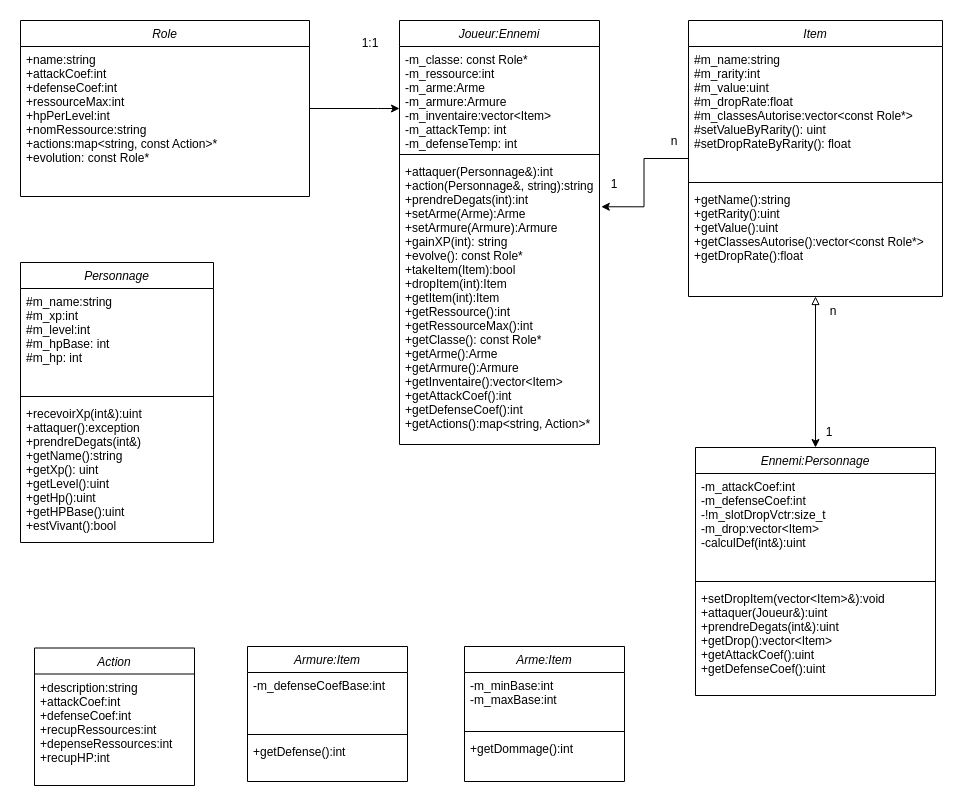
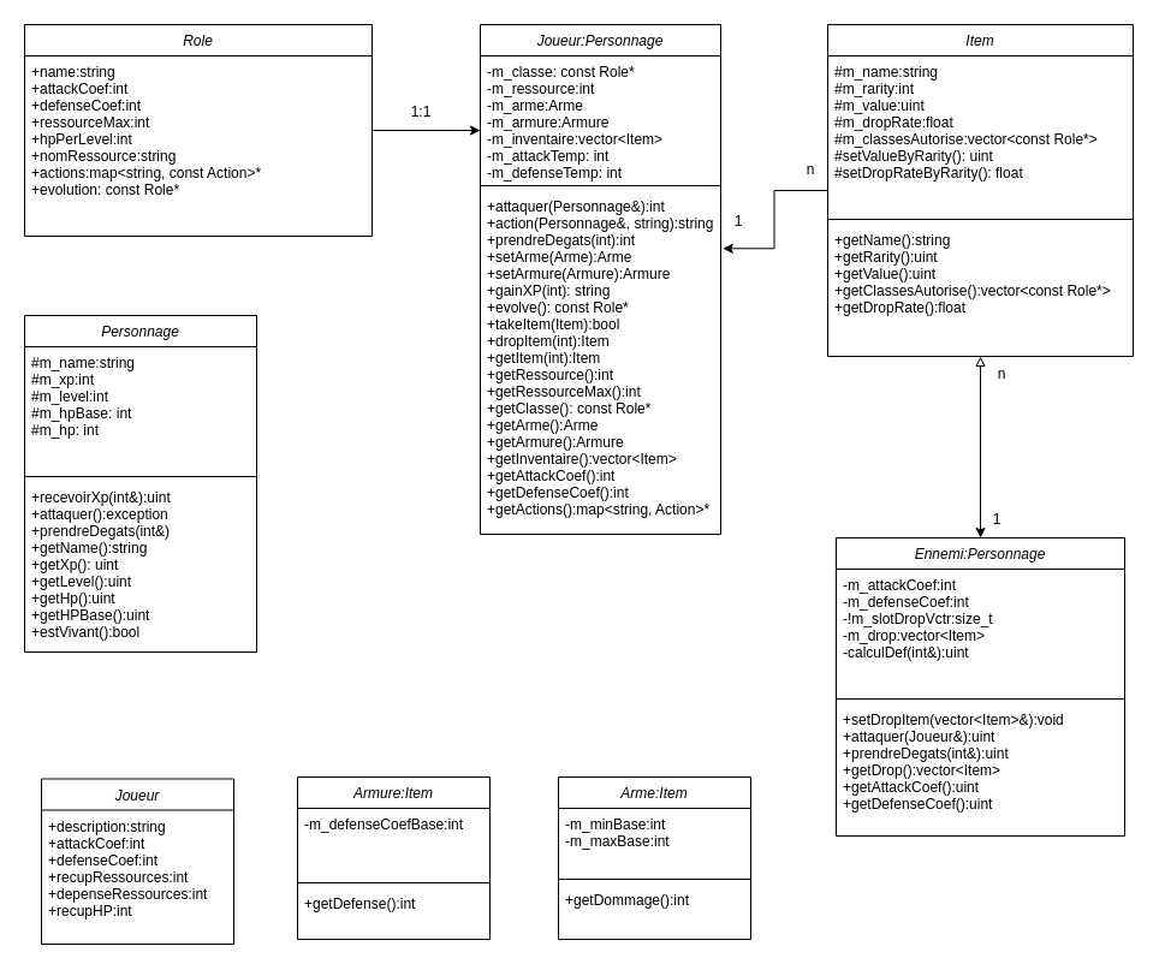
  <mxCell id="0" />
  <mxCell id="1" parent="0" />
  <mxCell id="2" value="Personnage" style="swimlane;fontStyle=2;align=center;verticalAlign=top;childLayout=stackLayout;horizontal=1;startSize=26;horizontalStack=0;resizeParent=1;resizeLast=0;collapsible=1;marginBottom=0;rounded=0;shadow=0;strokeWidth=1;" parent="1" vertex="1"><mxGeometry x="20" y="262" width="193" height="280" as="geometry"><mxRectangle x="230" y="140" width="160" height="26" as="alternateBounds" /></mxGeometry></mxCell>
  <mxCell id="3" value="#m_name:string&#10;#m_xp:int&#10;#m_level:int&#10;#m_hpBase: int&#10;#m_hp: int&#10;" style="text;align=left;verticalAlign=top;spacingLeft=4;spacingRight=4;overflow=hidden;rotatable=0;points=[[0,0.5],[1,0.5]];portConstraint=eastwest;" parent="2" vertex="1"><mxGeometry y="26" width="193" height="104" as="geometry" /></mxCell>
  <mxCell id="4" value="" style="line;html=1;strokeWidth=1;align=left;verticalAlign=middle;spacingTop=-1;spacingLeft=3;spacingRight=3;rotatable=0;labelPosition=right;points=[];portConstraint=eastwest;" parent="2" vertex="1"><mxGeometry y="130" width="193" height="8" as="geometry" /></mxCell>
  <mxCell id="5" value="+recevoirXp(int&amp;):uint&#10;+attaquer():exception&#10;+prendreDegats(int&amp;)&#10;+getName():string&#10;+getXp(): uint&#10;+getLevel():uint&#10;+getHp():uint&#10;+getHPBase():uint&#10;+estVivant():bool" style="text;align=left;verticalAlign=top;spacingLeft=4;spacingRight=4;overflow=hidden;rotatable=0;points=[[0,0.5],[1,0.5]];portConstraint=eastwest;fontStyle=0" parent="2" vertex="1"><mxGeometry y="138" width="193" height="142" as="geometry" /></mxCell>
- <mxCell id="6" value="Joueur:Ennemi" style="swimlane;fontStyle=2;align=center;verticalAlign=top;childLayout=stackLayout;horizontal=1;startSize=26;horizontalStack=0;resizeParent=1;resizeLast=0;collapsible=1;marginBottom=0;rounded=0;shadow=0;strokeWidth=1;" parent="1" vertex="1"><mxGeometry x="399" y="20" width="200" height="424" as="geometry"><mxRectangle x="230" y="140" width="160" height="26" as="alternateBounds" /></mxGeometry></mxCell>
+ <mxCell id="6" value="Joueur:Personnage" style="swimlane;fontStyle=2;align=center;verticalAlign=top;childLayout=stackLayout;horizontal=1;startSize=26;horizontalStack=0;resizeParent=1;resizeLast=0;collapsible=1;marginBottom=0;rounded=0;shadow=0;strokeWidth=1;" parent="1" vertex="1"><mxGeometry x="399" y="20" width="200" height="424" as="geometry"><mxRectangle x="230" y="140" width="160" height="26" as="alternateBounds" /></mxGeometry></mxCell>
  <mxCell id="7" value="-m_classe: const Role*&#10;-m_ressource:int&#10;-m_arme:Arme&#10;-m_armure:Armure&#10;-m_inventaire:vector&lt;Item&gt;&#10;-m_attackTemp: int&#10;-m_defenseTemp: int" style="text;align=left;verticalAlign=top;spacingLeft=4;spacingRight=4;overflow=hidden;rotatable=0;points=[[0,0.5],[1,0.5]];portConstraint=eastwest;" parent="6" vertex="1"><mxGeometry y="26" width="200" height="104" as="geometry" /></mxCell>
  <mxCell id="8" value="" style="line;html=1;strokeWidth=1;align=left;verticalAlign=middle;spacingTop=-1;spacingLeft=3;spacingRight=3;rotatable=0;labelPosition=right;points=[];portConstraint=eastwest;" parent="6" vertex="1"><mxGeometry y="130" width="200" height="8" as="geometry" /></mxCell>
  <mxCell id="9" value="+attaquer(Personnage&amp;):int&#10;+action(Personnage&amp;, string):string&#10;+prendreDegats(int):int&#10;+setArme(Arme):Arme&#10;+setArmure(Armure):Armure&#10;+gainXP(int): string&#10;+evolve(): const Role*&#10;+takeItem(Item):bool&#10;+dropItem(int):Item&#10;+getItem(int):Item&#10;+getRessource():int&#10;+getRessourceMax():int&#10;+getClasse(): const Role*&#10;+getArme():Arme&#10;+getArmure():Armure&#10;+getInventaire():vector&lt;Item&gt;&#10;+getAttackCoef():int&#10;+getDefenseCoef():int&#10;+getActions():map&lt;string, Action&gt;*" style="text;align=left;verticalAlign=top;spacingLeft=4;spacingRight=4;overflow=hidden;rotatable=0;points=[[0,0.5],[1,0.5]];portConstraint=eastwest;" parent="6" vertex="1"><mxGeometry y="138" width="200" height="284" as="geometry" /></mxCell>
  <mxCell id="10" value="Armure:Item" style="swimlane;fontStyle=2;align=center;verticalAlign=top;childLayout=stackLayout;horizontal=1;startSize=26;horizontalStack=0;resizeParent=1;resizeLast=0;collapsible=1;marginBottom=0;rounded=0;shadow=0;strokeWidth=1;" parent="1" vertex="1"><mxGeometry x="247" y="646" width="160" height="135" as="geometry"><mxRectangle x="230" y="140" width="160" height="26" as="alternateBounds" /></mxGeometry></mxCell>
  <mxCell id="11" value="-m_defenseCoefBase:int" style="text;align=left;verticalAlign=top;spacingLeft=4;spacingRight=4;overflow=hidden;rotatable=0;points=[[0,0.5],[1,0.5]];portConstraint=eastwest;" parent="10" vertex="1"><mxGeometry y="26" width="160" height="58" as="geometry" /></mxCell>
  <mxCell id="12" value="" style="line;html=1;strokeWidth=1;align=left;verticalAlign=middle;spacingTop=-1;spacingLeft=3;spacingRight=3;rotatable=0;labelPosition=right;points=[];portConstraint=eastwest;" parent="10" vertex="1"><mxGeometry y="84" width="160" height="8" as="geometry" /></mxCell>
  <mxCell id="13" value="+getDefense():int" style="text;align=left;verticalAlign=top;spacingLeft=4;spacingRight=4;overflow=hidden;rotatable=0;points=[[0,0.5],[1,0.5]];portConstraint=eastwest;" parent="10" vertex="1"><mxGeometry y="92" width="160" height="42" as="geometry" /></mxCell>
  <mxCell id="14" value="Arme:Item" style="swimlane;fontStyle=2;align=center;verticalAlign=top;childLayout=stackLayout;horizontal=1;startSize=26;horizontalStack=0;resizeParent=1;resizeLast=0;collapsible=1;marginBottom=0;rounded=0;shadow=0;strokeWidth=1;" parent="1" vertex="1"><mxGeometry x="464" y="646" width="160" height="135" as="geometry"><mxRectangle x="230" y="140" width="160" height="26" as="alternateBounds" /></mxGeometry></mxCell>
  <mxCell id="15" value="-m_minBase:int&#10;-m_maxBase:int" style="text;align=left;verticalAlign=top;spacingLeft=4;spacingRight=4;overflow=hidden;rotatable=0;points=[[0,0.5],[1,0.5]];portConstraint=eastwest;" parent="14" vertex="1"><mxGeometry y="26" width="160" height="55" as="geometry" /></mxCell>
  <mxCell id="16" value="" style="line;html=1;strokeWidth=1;align=left;verticalAlign=middle;spacingTop=-1;spacingLeft=3;spacingRight=3;rotatable=0;labelPosition=right;points=[];portConstraint=eastwest;" parent="14" vertex="1"><mxGeometry y="81" width="160" height="8" as="geometry" /></mxCell>
  <mxCell id="17" value="+getDommage():int" style="text;align=left;verticalAlign=top;spacingLeft=4;spacingRight=4;overflow=hidden;rotatable=0;points=[[0,0.5],[1,0.5]];portConstraint=eastwest;" parent="14" vertex="1"><mxGeometry y="89" width="160" height="46" as="geometry" /></mxCell>
  <mxCell id="18" style="edgeStyle=orthogonalEdgeStyle;rounded=0;orthogonalLoop=1;jettySize=auto;html=1;entryX=1.009;entryY=0.17;entryDx=0;entryDy=0;entryPerimeter=0;" parent="1" source="19" target="9" edge="1"><mxGeometry relative="1" as="geometry" /></mxCell>
  <mxCell id="19" value="Item" style="swimlane;fontStyle=2;align=center;verticalAlign=top;childLayout=stackLayout;horizontal=1;startSize=26;horizontalStack=0;resizeParent=1;resizeLast=0;collapsible=1;marginBottom=0;rounded=0;shadow=0;strokeWidth=1;" parent="1" vertex="1"><mxGeometry x="688" y="20" width="254" height="276" as="geometry"><mxRectangle x="230" y="140" width="160" height="26" as="alternateBounds" /></mxGeometry></mxCell>
  <mxCell id="20" value="#m_name:string&#10;#m_rarity:int&#10;#m_value:uint&#10;#m_dropRate:float&#10;#m_classesAutorise:vector&lt;const Role*&gt;&#10;#setValueByRarity(): uint&#10;#setDropRateByRarity(): float" style="text;align=left;verticalAlign=top;spacingLeft=4;spacingRight=4;overflow=hidden;rotatable=0;points=[[0,0.5],[1,0.5]];portConstraint=eastwest;" parent="19" vertex="1"><mxGeometry y="26" width="254" height="132" as="geometry" /></mxCell>
  <mxCell id="21" value="" style="line;html=1;strokeWidth=1;align=left;verticalAlign=middle;spacingTop=-1;spacingLeft=3;spacingRight=3;rotatable=0;labelPosition=right;points=[];portConstraint=eastwest;" parent="19" vertex="1"><mxGeometry y="158" width="254" height="8" as="geometry" /></mxCell>
  <mxCell id="22" value="+getName():string&#10;+getRarity():uint&#10;+getValue():uint&#10;+getClassesAutorise():vector&lt;const Role*&gt;&#10;+getDropRate():float" style="text;align=left;verticalAlign=top;spacingLeft=4;spacingRight=4;overflow=hidden;rotatable=0;points=[[0,0.5],[1,0.5]];portConstraint=eastwest;" parent="19" vertex="1"><mxGeometry y="166" width="254" height="110" as="geometry" /></mxCell>
  <mxCell id="23" style="edgeStyle=orthogonalEdgeStyle;rounded=0;orthogonalLoop=1;jettySize=auto;html=1;fontColor=#FFD45E;endArrow=block;endFill=0;startArrow=classic;startFill=1;" edge="1" parent="1" source="24" target="19"><mxGeometry relative="1" as="geometry" /></mxCell>
  <mxCell id="24" value="Ennemi:Personnage" style="swimlane;fontStyle=2;align=center;verticalAlign=top;childLayout=stackLayout;horizontal=1;startSize=26;horizontalStack=0;resizeParent=1;resizeLast=0;collapsible=1;marginBottom=0;rounded=0;shadow=0;strokeWidth=1;" parent="1" vertex="1"><mxGeometry x="695" y="447" width="240" height="248" as="geometry"><mxRectangle x="230" y="140" width="160" height="26" as="alternateBounds" /></mxGeometry></mxCell>
  <mxCell id="25" value="-m_attackCoef:int&#10;-m_defenseCoef:int&#10;-!m_slotDropVctr:size_t&#10;-m_drop:vector&lt;Item&gt;&#10;-calculDef(int&amp;):uint" style="text;align=left;verticalAlign=top;spacingLeft=4;spacingRight=4;overflow=hidden;rotatable=0;points=[[0,0.5],[1,0.5]];portConstraint=eastwest;" parent="24" vertex="1"><mxGeometry y="26" width="240" height="104" as="geometry" /></mxCell>
  <mxCell id="26" value="" style="line;html=1;strokeWidth=1;align=left;verticalAlign=middle;spacingTop=-1;spacingLeft=3;spacingRight=3;rotatable=0;labelPosition=right;points=[];portConstraint=eastwest;" parent="24" vertex="1"><mxGeometry y="130" width="240" height="8" as="geometry" /></mxCell>
  <mxCell id="27" value="+setDropItem(vector&lt;Item&gt;&amp;):void&#10;+attaquer(Joueur&amp;):uint&#10;+prendreDegats(int&amp;):uint&#10;+getDrop():vector&lt;Item&gt;&#10;+getAttackCoef():uint&#10;+getDefenseCoef():uint" style="text;align=left;verticalAlign=top;spacingLeft=4;spacingRight=4;overflow=hidden;rotatable=0;points=[[0,0.5],[1,0.5]];portConstraint=eastwest;" parent="24" vertex="1"><mxGeometry y="138" width="240" height="110" as="geometry" /></mxCell>
  <mxCell id="28" style="edgeStyle=orthogonalEdgeStyle;rounded=0;orthogonalLoop=1;jettySize=auto;html=1;fontColor=#FFD45E;" edge="1" parent="1" source="29" target="7"><mxGeometry relative="1" as="geometry"><Array as="points"><mxPoint x="377" y="108" /><mxPoint x="377" y="108" /></Array></mxGeometry></mxCell>
  <mxCell id="29" value="Role" style="swimlane;fontStyle=2;align=center;verticalAlign=top;childLayout=stackLayout;horizontal=1;startSize=26;horizontalStack=0;resizeParent=1;resizeLast=0;collapsible=1;marginBottom=0;rounded=0;shadow=0;strokeWidth=1;" parent="1" vertex="1"><mxGeometry x="20" y="20" width="289" height="176" as="geometry"><mxRectangle x="-540" y="180" width="160" height="26" as="alternateBounds" /></mxGeometry></mxCell>
  <mxCell id="30" value="+name:string&#10;+attackCoef:int&#10;+defenseCoef:int&#10;+ressourceMax:int&#10;+hpPerLevel:int&#10;+nomRessource:string&#10;+actions:map&lt;string, const Action&gt;*&#10;+evolution: const Role*" style="text;align=left;verticalAlign=top;spacingLeft=4;spacingRight=4;overflow=hidden;rotatable=0;points=[[0,0.5],[1,0.5]];portConstraint=eastwest;" parent="29" vertex="1"><mxGeometry y="26" width="289" height="150" as="geometry" /></mxCell>
- <mxCell id="31" value="Action" style="swimlane;fontStyle=2;align=center;verticalAlign=top;childLayout=stackLayout;horizontal=1;startSize=26;horizontalStack=0;resizeParent=1;resizeLast=0;collapsible=1;marginBottom=0;rounded=0;shadow=0;strokeWidth=1;" parent="1" vertex="1"><mxGeometry x="34" y="647.5" width="160" height="137.5" as="geometry"><mxRectangle x="230" y="140" width="160" height="26" as="alternateBounds" /></mxGeometry></mxCell>
+ <mxCell id="31" value="Joueur" style="swimlane;fontStyle=2;align=center;verticalAlign=top;childLayout=stackLayout;horizontal=1;startSize=26;horizontalStack=0;resizeParent=1;resizeLast=0;collapsible=1;marginBottom=0;rounded=0;shadow=0;strokeWidth=1;" parent="1" vertex="1"><mxGeometry x="34" y="647.5" width="160" height="137.5" as="geometry"><mxRectangle x="230" y="140" width="160" height="26" as="alternateBounds" /></mxGeometry></mxCell>
  <mxCell id="32" value="+description:string&#10;+attackCoef:int&#10;+defenseCoef:int&#10;+recupRessources:int&#10;+depenseRessources:int&#10;+recupHP:int" style="text;align=left;verticalAlign=top;spacingLeft=4;spacingRight=4;overflow=hidden;rotatable=0;points=[[0,0.5],[1,0.5]];portConstraint=eastwest;" parent="31" vertex="1"><mxGeometry y="26" width="160" height="104" as="geometry" /></mxCell>
- <mxCell id="33" value="1:1" style="text;html=1;strokeColor=none;fillColor=none;align=center;verticalAlign=middle;whiteSpace=wrap;rounded=0;" parent="1" vertex="1"><mxGeometry x="360" y="28" width="20" height="30" as="geometry" /></mxCell>
+ <mxCell id="33" value="1:1" style="text;html=1;strokeColor=none;fillColor=none;align=center;verticalAlign=middle;whiteSpace=wrap;rounded=0;" parent="1" vertex="1"><mxGeometry x="340" y="78" width="20" height="30" as="geometry" /></mxCell>
  <mxCell id="34" value="1" style="text;html=1;strokeColor=none;fillColor=none;align=center;verticalAlign=middle;whiteSpace=wrap;rounded=0;" parent="1" vertex="1"><mxGeometry x="604" y="169" width="20" height="30" as="geometry" /></mxCell>
  <mxCell id="35" value="1" style="text;html=1;strokeColor=none;fillColor=none;align=center;verticalAlign=middle;whiteSpace=wrap;rounded=0;" parent="1" vertex="1"><mxGeometry x="819" y="417" width="20" height="30" as="geometry" /></mxCell>
  <mxCell id="36" value="n" style="text;html=1;strokeColor=none;fillColor=none;align=center;verticalAlign=middle;whiteSpace=wrap;rounded=0;" parent="1" vertex="1"><mxGeometry x="664" y="126" width="20" height="30" as="geometry" /></mxCell>
  <mxCell id="37" value="n" style="text;html=1;strokeColor=none;fillColor=none;align=center;verticalAlign=middle;whiteSpace=wrap;rounded=0;" vertex="1" parent="1"><mxGeometry x="823" y="296" width="20" height="30" as="geometry" /></mxCell>
